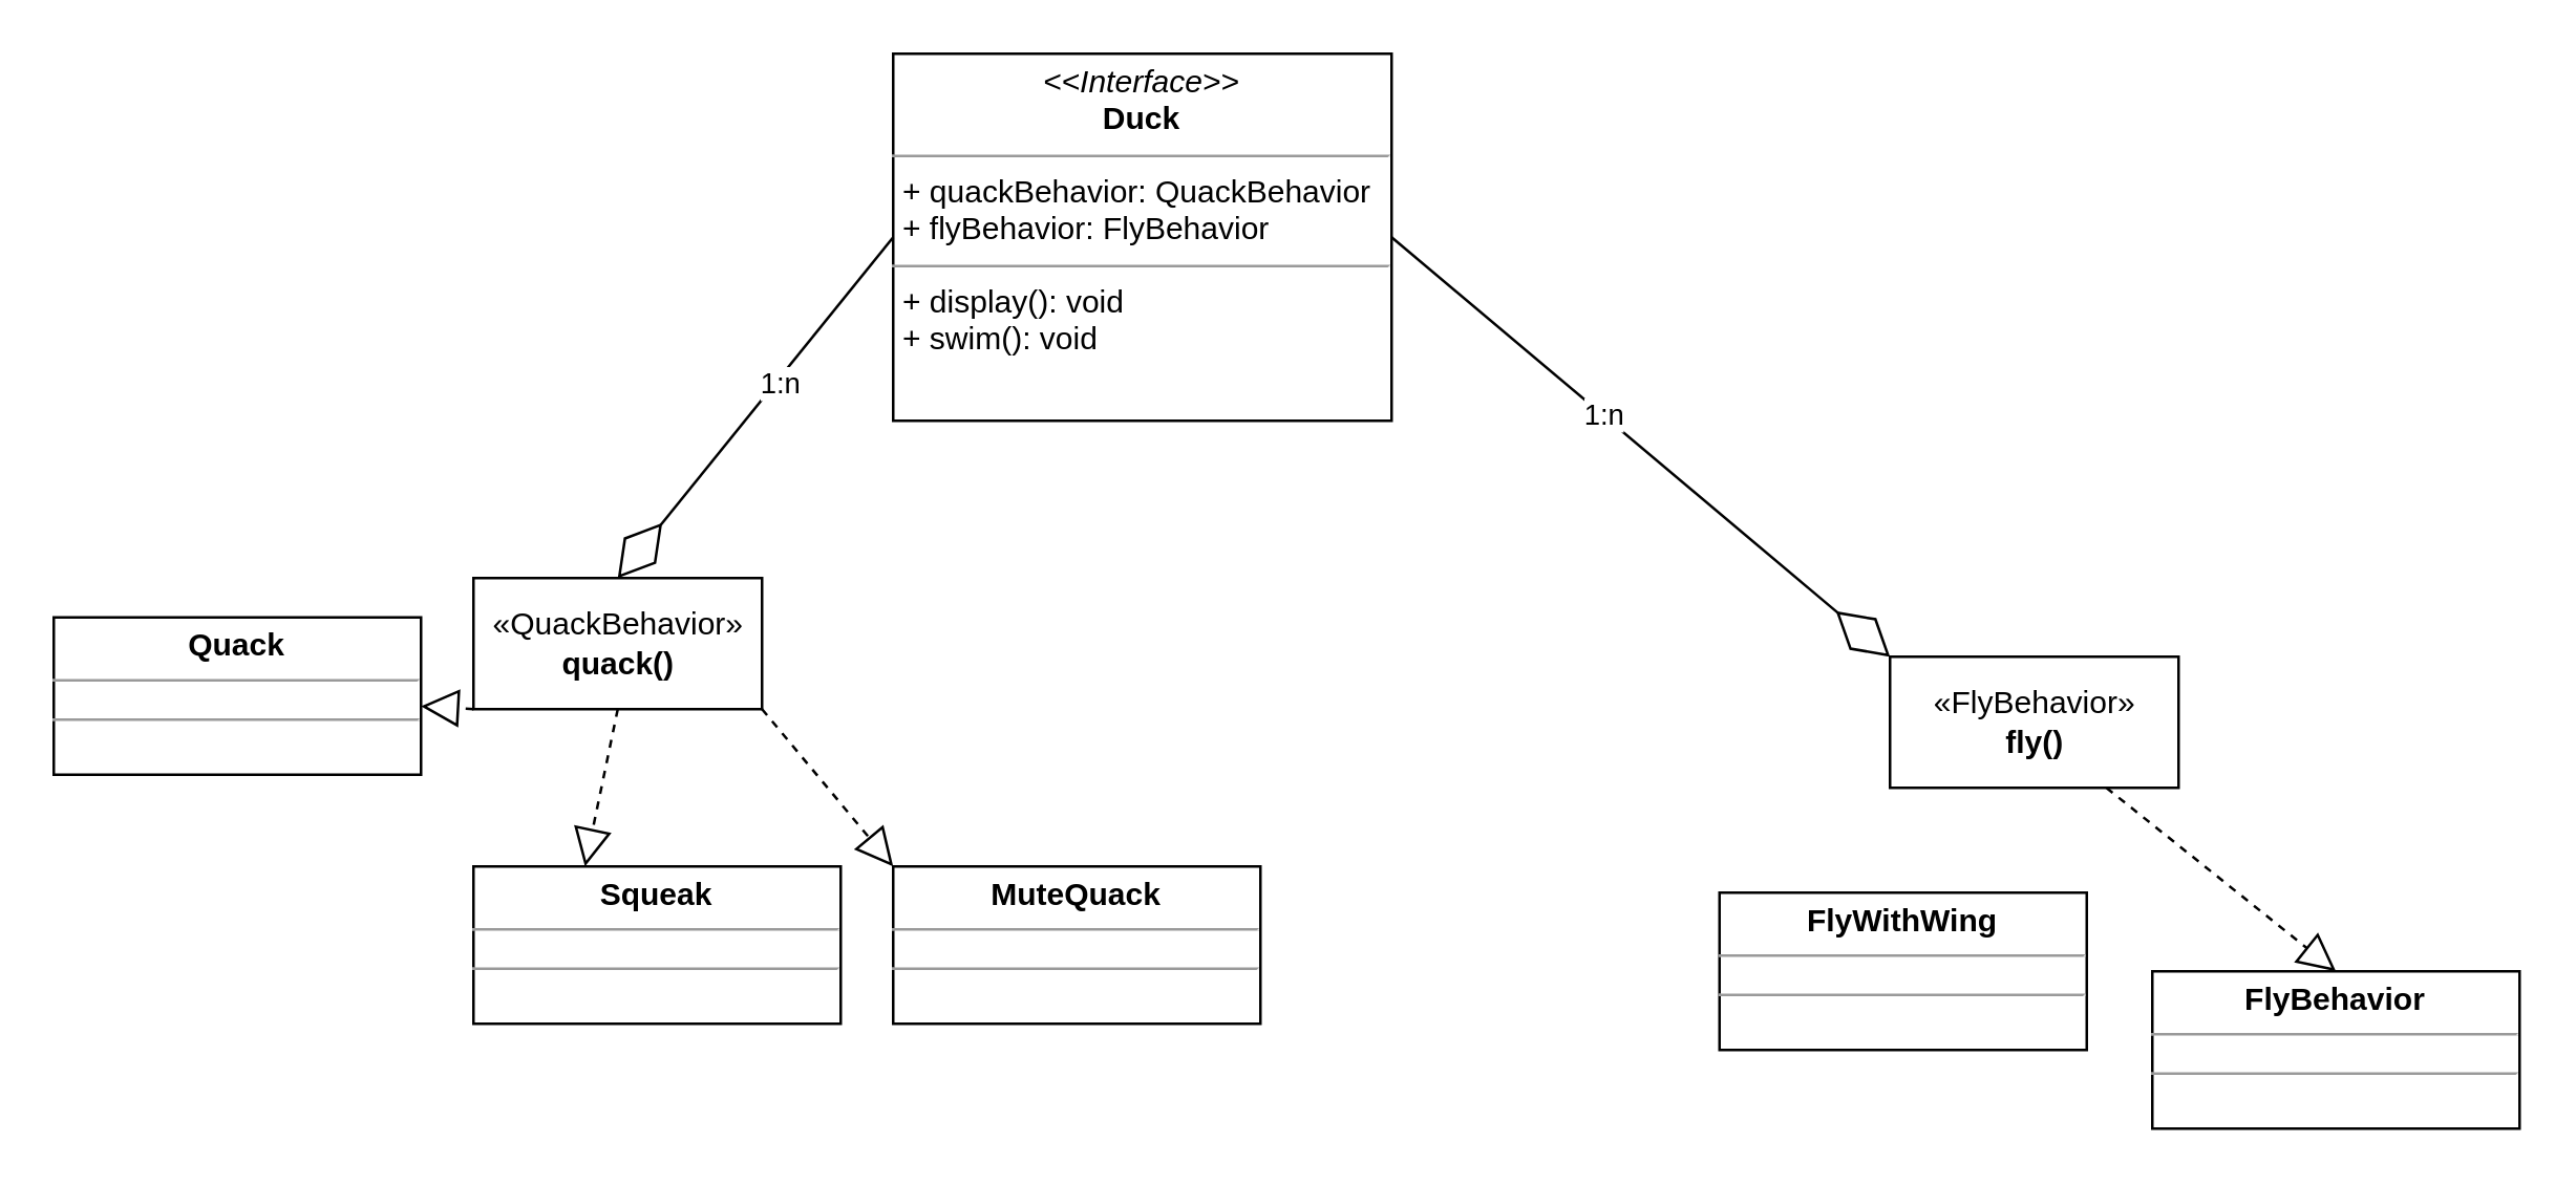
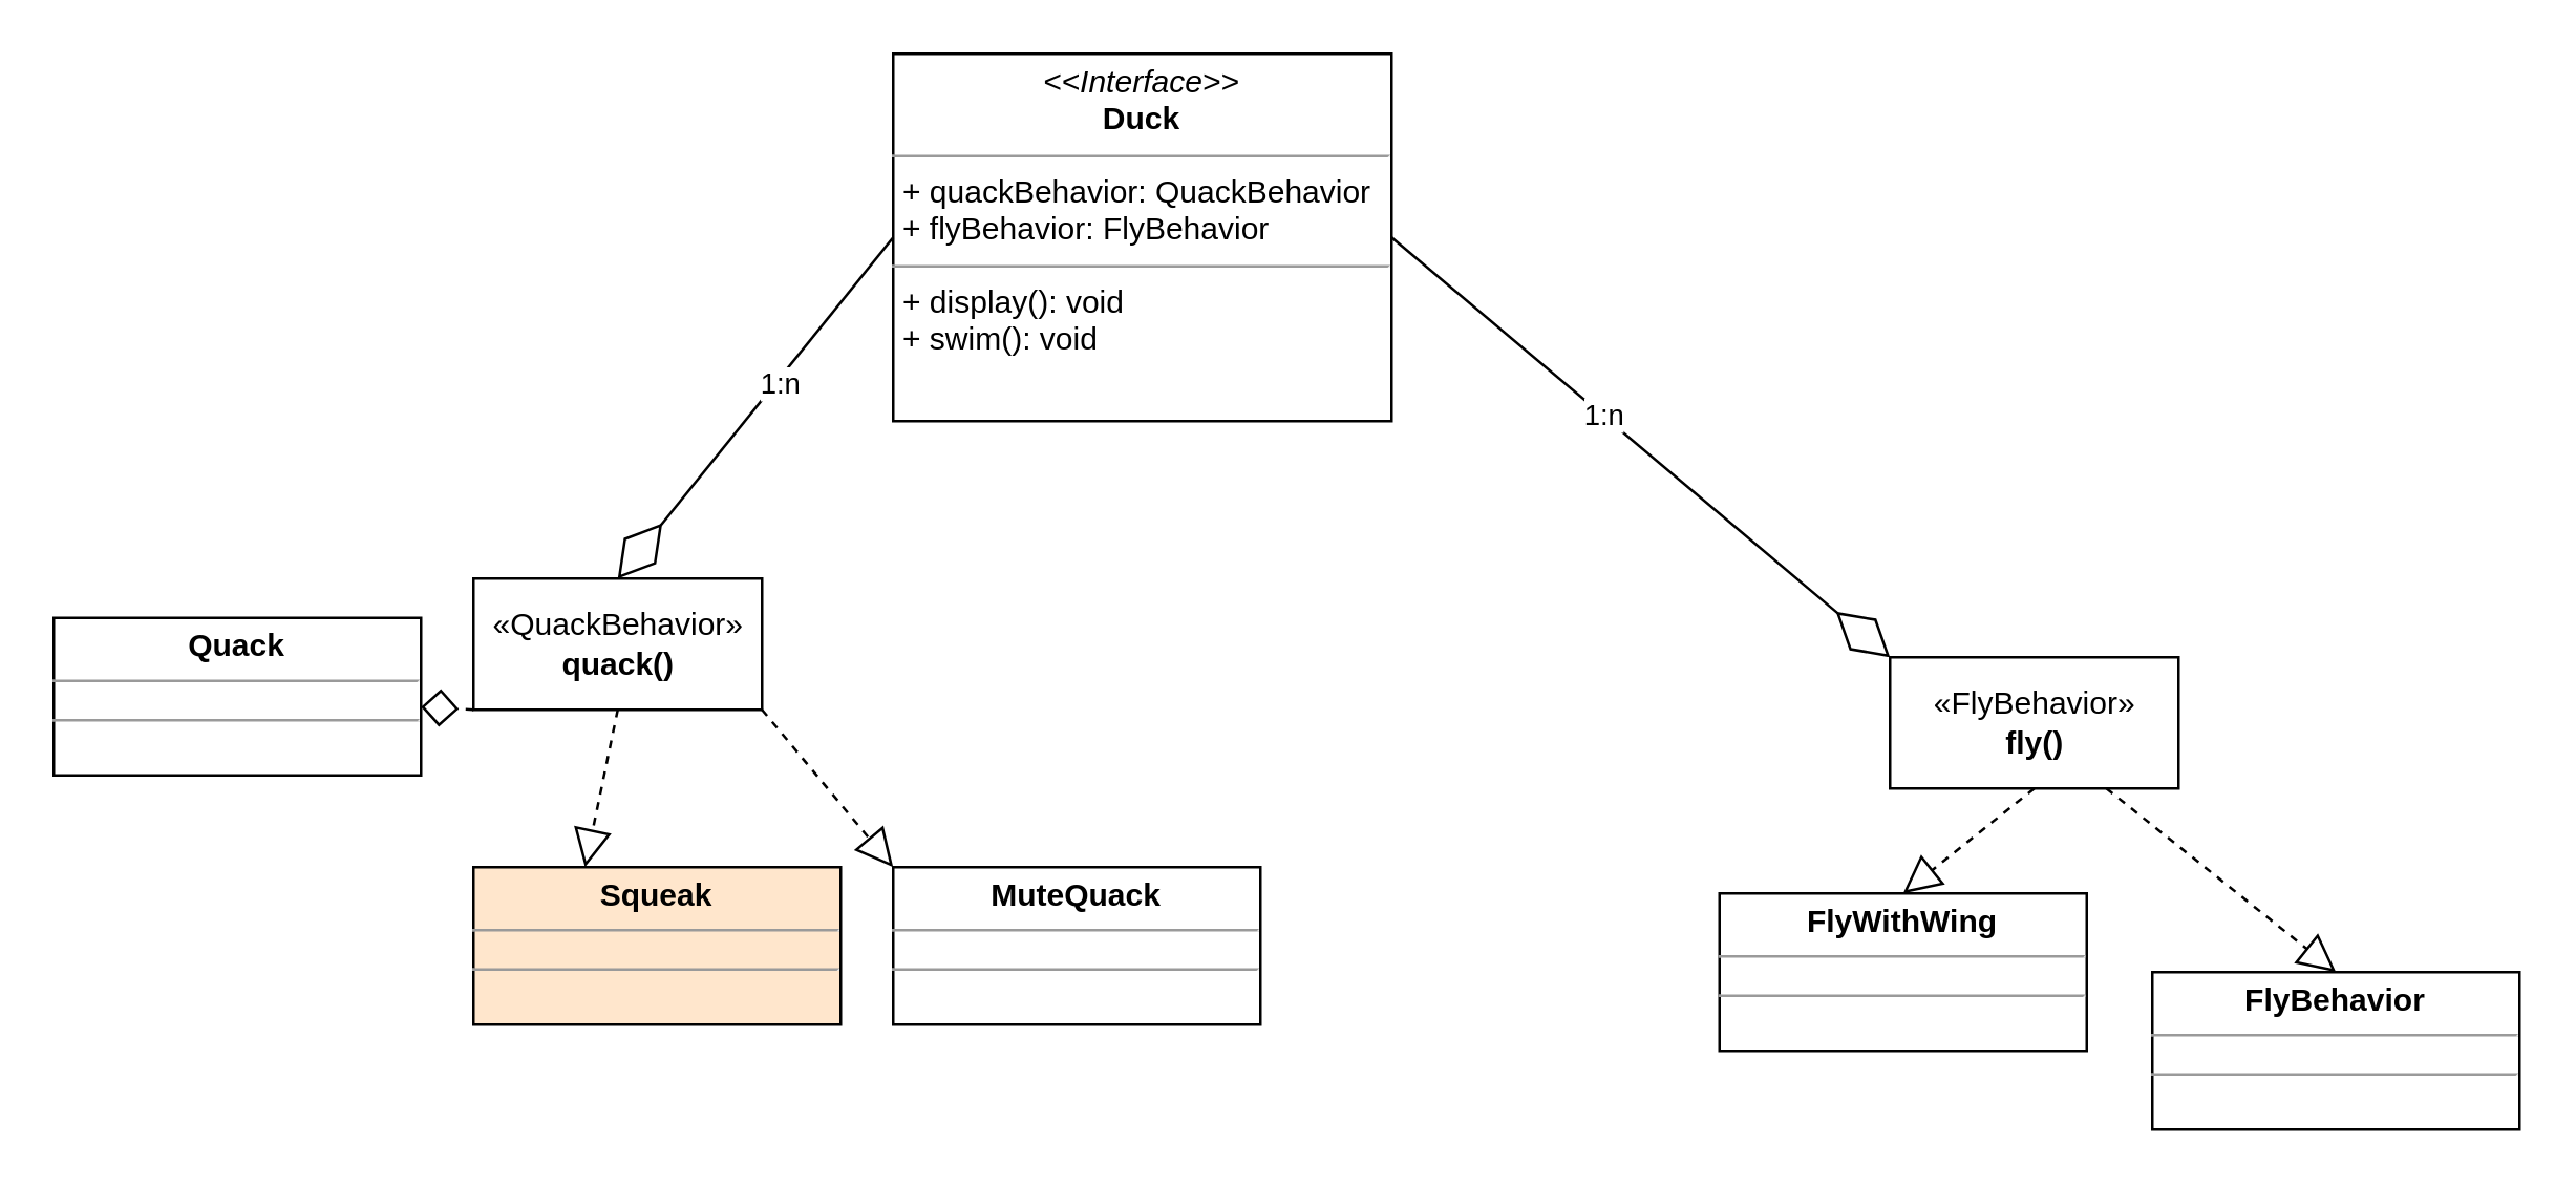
  <mxCell id="0" />
  <mxCell id="1" parent="0" />
  <mxCell id="2" value="«FlyBehavior»&lt;br&gt;&lt;b&gt;fly()&lt;/b&gt;" style="html=1;" vertex="1" parent="1"><mxGeometry x="720" y="250" width="110" height="50" as="geometry" /></mxCell>
+ <mxCell id="3" value="" style="endArrow=block;dashed=1;endFill=0;endSize=12;html=1;rounded=0;exitX=0.5;exitY=1;exitDx=0;exitDy=0;entryX=0.5;entryY=0;entryDx=0;entryDy=0;" edge="1" parent="1" source="2" target="4"><mxGeometry width="160" relative="1" as="geometry"><mxPoint x="440" y="490" as="sourcePoint" /><mxPoint x="540" y="370" as="targetPoint" /></mxGeometry></mxCell>
  <mxCell id="4" value="&lt;p style=&quot;margin:0px;margin-top:4px;text-align:center;&quot;&gt;&lt;b&gt;FlyWithWing&lt;/b&gt;&lt;/p&gt;&lt;hr size=&quot;1&quot;&gt;&lt;div style=&quot;height:2px;&quot;&gt;&lt;/div&gt;&lt;hr size=&quot;1&quot;&gt;&lt;div style=&quot;height:2px;&quot;&gt;&lt;/div&gt;" style="verticalAlign=top;align=left;overflow=fill;fontSize=12;fontFamily=Helvetica;html=1;" vertex="1" parent="1"><mxGeometry x="655" y="340" width="140" height="60" as="geometry" /></mxCell>
  <mxCell id="5" value="&lt;p style=&quot;margin:0px;margin-top:4px;text-align:center;&quot;&gt;&lt;b&gt;FlyBehavior&lt;/b&gt;&lt;/p&gt;&lt;hr size=&quot;1&quot;&gt;&lt;div style=&quot;height:2px;&quot;&gt;&lt;/div&gt;&lt;hr size=&quot;1&quot;&gt;&lt;div style=&quot;height:2px;&quot;&gt;&lt;/div&gt;" style="verticalAlign=top;align=left;overflow=fill;fontSize=12;fontFamily=Helvetica;html=1;" vertex="1" parent="1"><mxGeometry x="820" y="370" width="140" height="60" as="geometry" /></mxCell>
  <mxCell id="6" value="" style="endArrow=block;dashed=1;endFill=0;endSize=12;html=1;rounded=0;exitX=0.75;exitY=1;exitDx=0;exitDy=0;entryX=0.5;entryY=0;entryDx=0;entryDy=0;" edge="1" parent="1" source="2" target="5"><mxGeometry width="160" relative="1" as="geometry"><mxPoint x="605" y="310" as="sourcePoint" /><mxPoint x="550" y="380" as="targetPoint" /></mxGeometry></mxCell>
  <mxCell id="7" value="«QuackBehavior»&lt;br&gt;&lt;b&gt;quack()&lt;/b&gt;" style="html=1;" vertex="1" parent="1"><mxGeometry x="180" y="220" width="110" height="50" as="geometry" /></mxCell>
  <mxCell id="8" value="&lt;p style=&quot;margin:0px;margin-top:4px;text-align:center;&quot;&gt;&lt;b&gt;Quack&lt;/b&gt;&lt;/p&gt;&lt;hr size=&quot;1&quot;&gt;&lt;div style=&quot;height:2px;&quot;&gt;&lt;/div&gt;&lt;hr size=&quot;1&quot;&gt;&lt;div style=&quot;height:2px;&quot;&gt;&lt;/div&gt;" style="verticalAlign=top;align=left;overflow=fill;fontSize=12;fontFamily=Helvetica;html=1;" vertex="1" parent="1"><mxGeometry x="20" y="235" width="140" height="60" as="geometry" /></mxCell>
- <mxCell id="9" value="&lt;p style=&quot;margin:0px;margin-top:4px;text-align:center;&quot;&gt;&lt;b&gt;Squeak&lt;/b&gt;&lt;/p&gt;&lt;hr size=&quot;1&quot;&gt;&lt;div style=&quot;height:2px;&quot;&gt;&lt;/div&gt;&lt;hr size=&quot;1&quot;&gt;&lt;div style=&quot;height:2px;&quot;&gt;&lt;/div&gt;" style="verticalAlign=top;align=left;overflow=fill;fontSize=12;fontFamily=Helvetica;html=1;" vertex="1" parent="1"><mxGeometry x="180" y="330" width="140" height="60" as="geometry" /></mxCell>
+ <mxCell id="9" value="&lt;p style=&quot;margin:0px;margin-top:4px;text-align:center;&quot;&gt;&lt;b&gt;Squeak&lt;/b&gt;&lt;/p&gt;&lt;hr size=&quot;1&quot;&gt;&lt;div style=&quot;height:2px;&quot;&gt;&lt;/div&gt;&lt;hr size=&quot;1&quot;&gt;&lt;div style=&quot;height:2px;&quot;&gt;&lt;/div&gt;" style="verticalAlign=top;align=left;overflow=fill;fontSize=12;fontFamily=Helvetica;html=1;fillColor=#ffe6cc;" vertex="1" parent="1"><mxGeometry x="180" y="330" width="140" height="60" as="geometry" /></mxCell>
  <mxCell id="10" value="" style="endArrow=block;dashed=1;endFill=0;endSize=12;html=1;rounded=0;exitX=1;exitY=1;exitDx=0;exitDy=0;entryX=0;entryY=0;entryDx=0;entryDy=0;" edge="1" parent="1" source="7" target="13"><mxGeometry width="160" relative="1" as="geometry"><mxPoint x="290" y="290" as="sourcePoint" /><mxPoint x="365" y="330" as="targetPoint" /></mxGeometry></mxCell>
  <mxCell id="11" value="" style="endArrow=block;dashed=1;endFill=0;endSize=12;html=1;rounded=0;exitX=0.5;exitY=1;exitDx=0;exitDy=0;" edge="1" parent="1" source="7"><mxGeometry width="160" relative="1" as="geometry"><mxPoint x="277.5" y="260" as="sourcePoint" /><mxPoint x="222.5" y="330" as="targetPoint" /></mxGeometry></mxCell>
- <mxCell id="12" value="" style="endArrow=block;dashed=1;endFill=0;endSize=12;html=1;rounded=0;exitX=0;exitY=1;exitDx=0;exitDy=0;" edge="1" parent="1" source="7" target="8"><mxGeometry width="160" relative="1" as="geometry"><mxPoint x="115" y="260" as="sourcePoint" /><mxPoint x="60" y="330" as="targetPoint" /></mxGeometry></mxCell>
+ <mxCell id="12" value="" style="endArrow=diamond;dashed=1;endFill=0;endSize=12;html=1;rounded=0;exitX=0;exitY=1;exitDx=0;exitDy=0;" edge="1" parent="1" source="7" target="8"><mxGeometry width="160" relative="1" as="geometry"><mxPoint x="115" y="260" as="sourcePoint" /><mxPoint x="60" y="330" as="targetPoint" /></mxGeometry></mxCell>
  <mxCell id="13" value="&lt;p style=&quot;margin:0px;margin-top:4px;text-align:center;&quot;&gt;&lt;b&gt;MuteQuack&lt;/b&gt;&lt;/p&gt;&lt;hr size=&quot;1&quot;&gt;&lt;div style=&quot;height:2px;&quot;&gt;&lt;/div&gt;&lt;hr size=&quot;1&quot;&gt;&lt;div style=&quot;height:2px;&quot;&gt;&lt;/div&gt;" style="verticalAlign=top;align=left;overflow=fill;fontSize=12;fontFamily=Helvetica;html=1;" vertex="1" parent="1"><mxGeometry x="340" y="330" width="140" height="60" as="geometry" /></mxCell>
  <mxCell id="14" value="&lt;p style=&quot;margin:0px;margin-top:4px;text-align:center;&quot;&gt;&lt;i&gt;&amp;lt;&amp;lt;Interface&amp;gt;&amp;gt;&lt;/i&gt;&lt;br&gt;&lt;b&gt;Duck&lt;/b&gt;&lt;/p&gt;&lt;hr size=&quot;1&quot;&gt;&lt;p style=&quot;margin:0px;margin-left:4px;&quot;&gt;+ quackBehavior: QuackBehavior&lt;br&gt;+ flyBehavior: FlyBehavior&lt;/p&gt;&lt;hr size=&quot;1&quot;&gt;&lt;p style=&quot;margin:0px;margin-left:4px;&quot;&gt;+ display(): void&lt;br&gt;+ swim(): void&lt;/p&gt;" style="verticalAlign=top;align=left;overflow=fill;fontSize=12;fontFamily=Helvetica;html=1;" vertex="1" parent="1"><mxGeometry x="340" y="20" width="190" height="140" as="geometry" /></mxCell>
  <mxCell id="15" value="" style="endArrow=diamondThin;endFill=0;endSize=24;html=1;rounded=0;entryX=0.5;entryY=0;entryDx=0;entryDy=0;exitX=0;exitY=0.5;exitDx=0;exitDy=0;" edge="1" parent="1" source="14" target="7"><mxGeometry width="160" relative="1" as="geometry"><mxPoint x="155" y="110" as="sourcePoint" /><mxPoint x="315" y="110" as="targetPoint" /></mxGeometry></mxCell>
  <mxCell id="16" value="1:n" style="edgeLabel;html=1;align=center;verticalAlign=middle;resizable=0;points=[];" vertex="1" connectable="0" parent="15"><mxGeometry x="-0.149" y="1" relative="1" as="geometry"><mxPoint as="offset" /></mxGeometry></mxCell>
  <mxCell id="17" value="" style="endArrow=diamondThin;endFill=0;endSize=24;html=1;rounded=0;entryX=0;entryY=0;entryDx=0;entryDy=0;exitX=1;exitY=0.5;exitDx=0;exitDy=0;" edge="1" parent="1" source="14" target="2"><mxGeometry width="160" relative="1" as="geometry"><mxPoint x="350" y="100" as="sourcePoint" /><mxPoint x="245" y="230" as="targetPoint" /><Array as="points" /></mxGeometry></mxCell>
  <mxCell id="18" value="1:n" style="edgeLabel;html=1;align=center;verticalAlign=middle;resizable=0;points=[];" vertex="1" connectable="0" parent="17"><mxGeometry x="-0.153" relative="1" as="geometry"><mxPoint as="offset" /></mxGeometry></mxCell>
